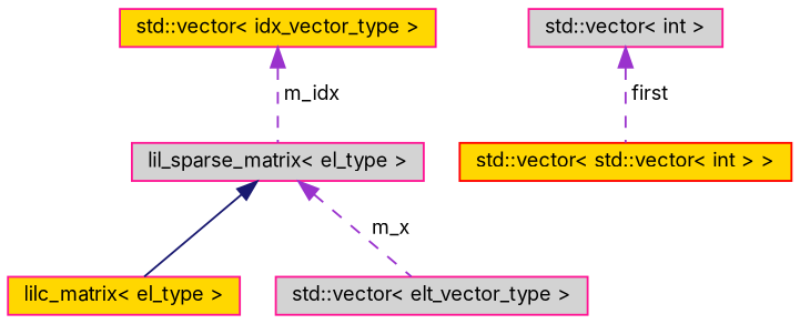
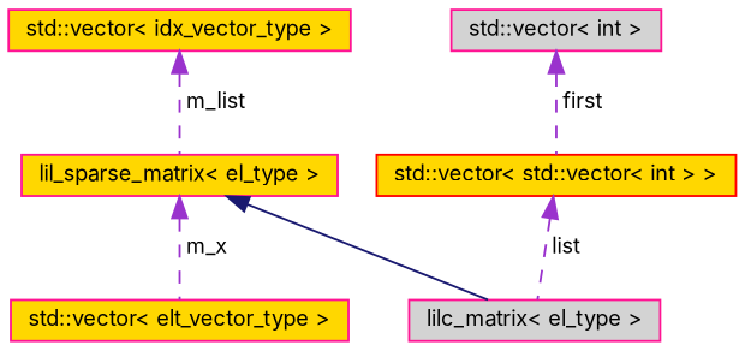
  digraph {
    fontname=Inter
    node [color=deeppink fillcolor=gold fontname=Inter fontsize=10 shape=record style=filled]
    edge [color=darkorchid3 dir=back fontname=Inter fontsize=10 labelfontname=Helvetica labelfontsize=10 style=dashed]
-   n1 [fontcolor=black height=0.2 label="lilc_matrix\< el_type \>" width=0.4]
-   n2 [fillcolor=lightgrey height=0.2 label="lil_sparse_matrix\< el_type \>" width=0.4]
-   n3 [fillcolor=lightgrey height=0.2 label="std::vector\< elt_vector_type \>" width=0.4]
+   n1 [fillcolor=lightgrey fontcolor=black height=0.2 label="lilc_matrix\< el_type \>" width=0.4]
+   n2 [height=0.2 label="lil_sparse_matrix\< el_type \>" width=0.4]
+   n3 [height=0.2 label="std::vector\< elt_vector_type \>" width=0.4]
    n4 [height=0.2 label="std::vector\< idx_vector_type \>" width=0.4]
    n5 [color=red height=0.2 label="std::vector\< std::vector\< int \> \>" width=0.4]
    n6 [fillcolor=lightgrey height=0.2 label="std::vector\< int \>" width=0.4]
    n2 -> n1 [color=midnightblue style=solid]
    n2 -> n3 [label=" m_x"]
-   n4 -> n2 [label=" m_idx"]
+   n4 -> n2 [label=" m_list"]
+   n5 -> n1 [label=" list"]
    n6 -> n5 [label=" first"]
  }
